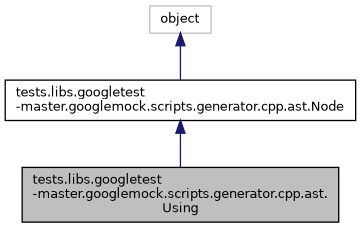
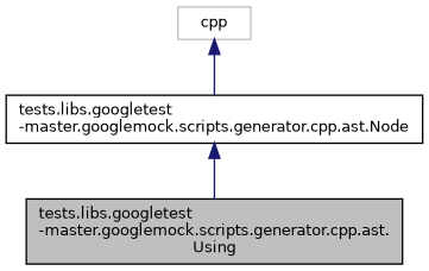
  digraph {
    node [color=black fillcolor=white fontname=Helvetica fontsize=10 shape=record style=filled]
    edge [color=midnightblue dir=back fontname=Helvetica fontsize=10 labelfontname=Helvetica labelfontsize=10 style=solid]
    n1 [fillcolor=grey75 fontcolor=black height=0.2 label="tests.libs.googletest\l-master.googlemock.scripts.generator.cpp.ast.\lUsing" width=0.4]
    n2 [height=0.2 label="tests.libs.googletest\l-master.googlemock.scripts.generator.cpp.ast.Node" width=0.4]
-   n3 [color=grey75 height=0.2 label=object width=0.4]
+   n3 [color=grey75 height=0.2 label=cpp width=0.4]
    n2 -> n1
    n3 -> n2
  }
